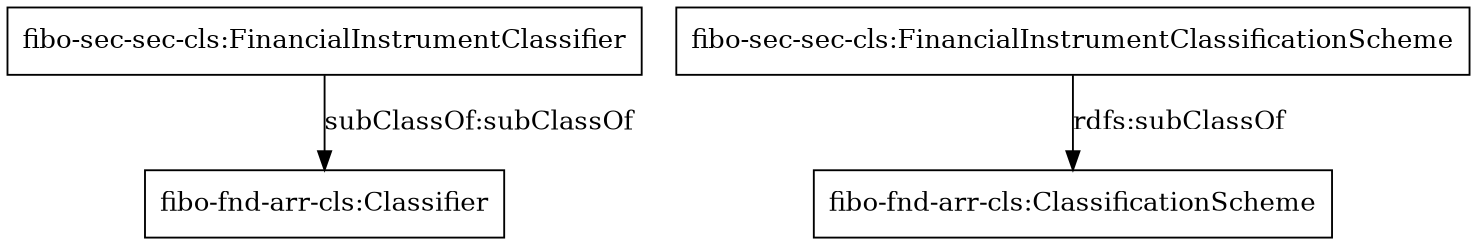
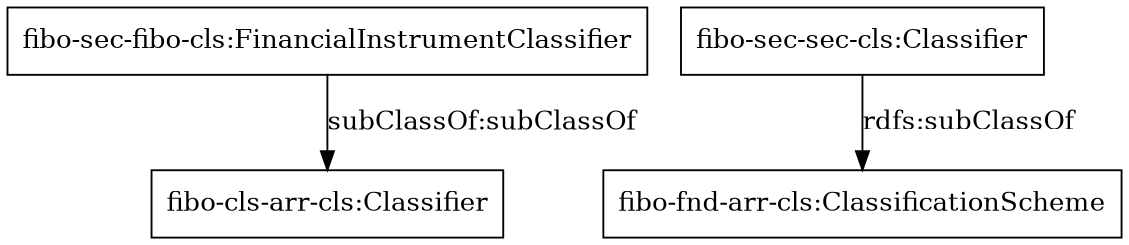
  digraph {
    rankdir=TB
    node [color=black shape=rectangle]
-   "fibo-sec-sec-cls:FinancialInstrumentClassifier"
-   "fibo-fnd-arr-cls:Classifier"
-   "fibo-sec-sec-cls:FinancialInstrumentClassificationScheme"
+   "fibo-sec-sec-cls:FinancialInstrumentClassifier" [label="fibo-sec-fibo-cls:FinancialInstrumentClassifier"]
+   "fibo-fnd-arr-cls:Classifier" [label="fibo-cls-arr-cls:Classifier"]
+   "fibo-sec-sec-cls:FinancialInstrumentClassificationScheme" [label="fibo-sec-sec-cls:Classifier"]
    "fibo-fnd-arr-cls:ClassificationScheme"
    "fibo-sec-sec-cls:FinancialInstrumentClassifier" -> "fibo-fnd-arr-cls:Classifier" [label="subClassOf:subClassOf"]
    "fibo-sec-sec-cls:FinancialInstrumentClassificationScheme" -> "fibo-fnd-arr-cls:ClassificationScheme" [label="rdfs:subClassOf"]
  }
